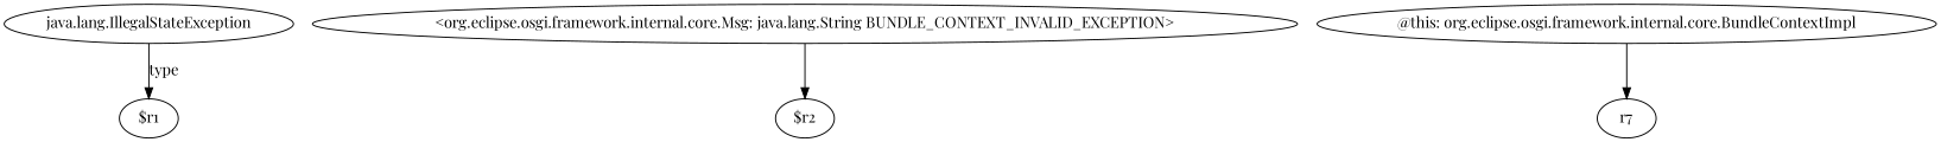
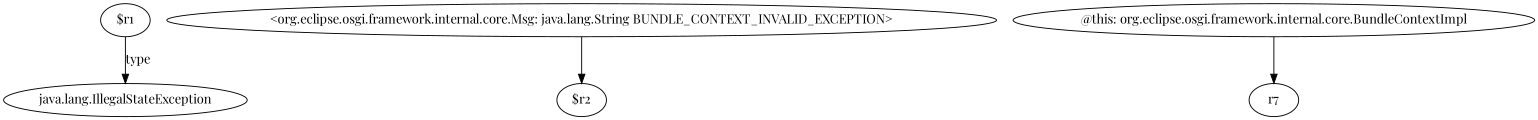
  digraph {
    fontname="Playfair Display"
    node [fontname="Playfair Display"]
    edge [fontname="Playfair Display"]
    n1 [label="java.lang.IllegalStateException"]
    n2 [label="$r1"]
    n3 [label="<org.eclipse.osgi.framework.internal.core.Msg: java.lang.String BUNDLE_CONTEXT_INVALID_EXCEPTION>"]
    n4 [label="$r2"]
    n5 [label="@this: org.eclipse.osgi.framework.internal.core.BundleContextImpl"]
    n6 [label=r7]
-   n1 -> n2 [label=type]
+   n2 -> n1 [label=type]
    n3 -> n4
    n5 -> n6
  }
